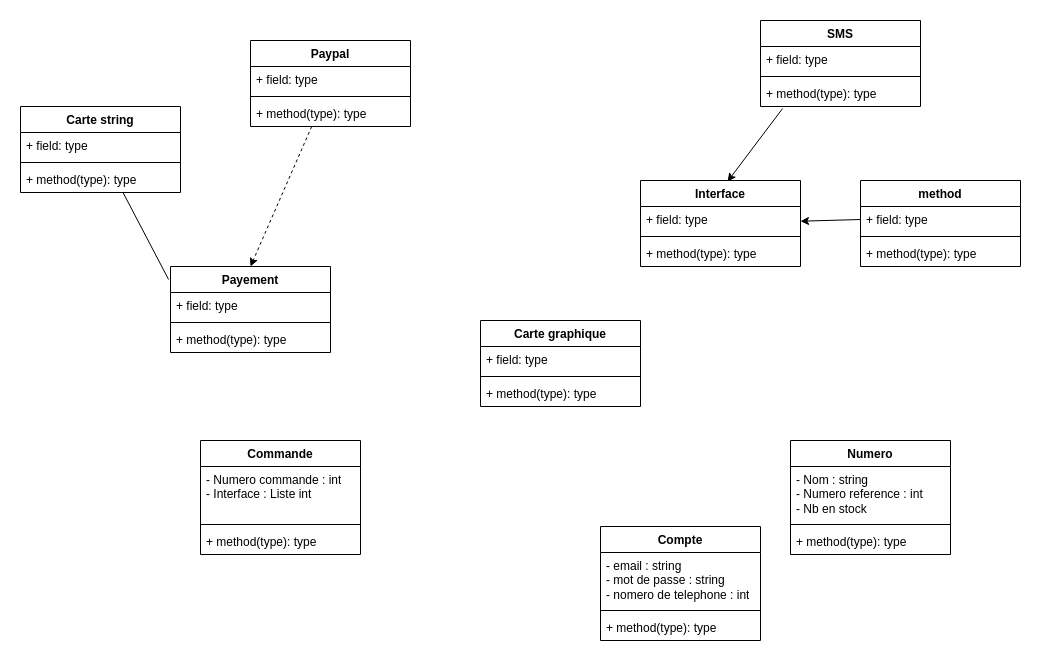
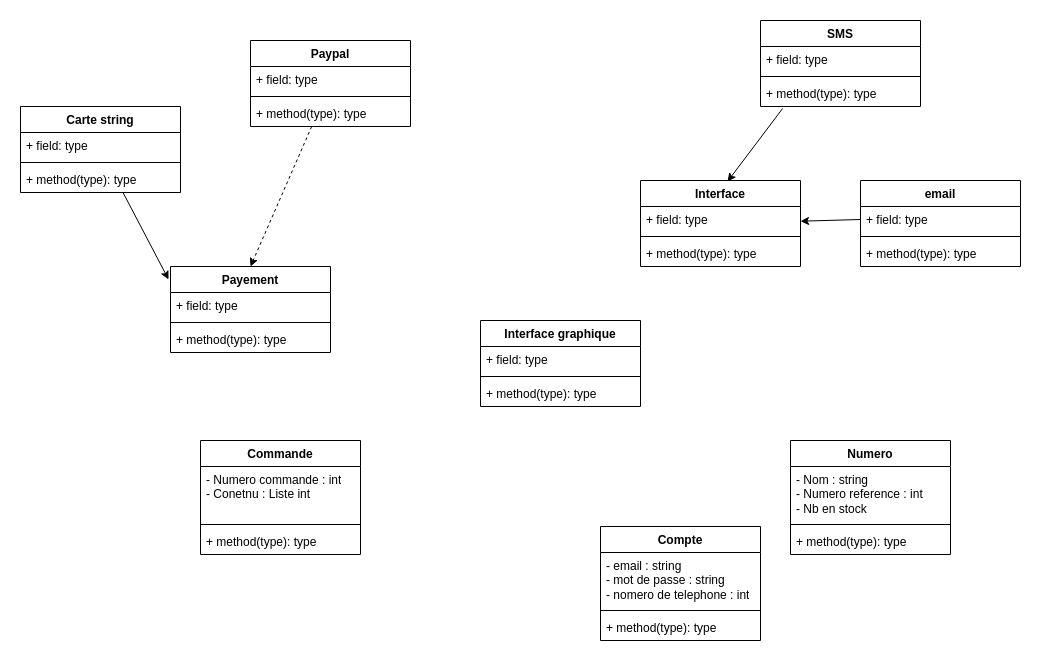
  <mxCell id="0" />
  <mxCell id="1" parent="0" />
- <mxCell id="2" value="Carte graphique" style="swimlane;fontStyle=1;align=center;verticalAlign=top;childLayout=stackLayout;horizontal=1;startSize=26;horizontalStack=0;resizeParent=1;resizeParentMax=0;resizeLast=0;collapsible=1;marginBottom=0;whiteSpace=wrap;html=1;" vertex="1" parent="1"><mxGeometry x="480" y="320" width="160" height="86" as="geometry" /></mxCell>
+ <mxCell id="2" value="Interface graphique" style="swimlane;fontStyle=1;align=center;verticalAlign=top;childLayout=stackLayout;horizontal=1;startSize=26;horizontalStack=0;resizeParent=1;resizeParentMax=0;resizeLast=0;collapsible=1;marginBottom=0;whiteSpace=wrap;html=1;" vertex="1" parent="1"><mxGeometry x="480" y="320" width="160" height="86" as="geometry" /></mxCell>
  <mxCell id="3" value="+ field: type" style="text;strokeColor=none;fillColor=none;align=left;verticalAlign=top;spacingLeft=4;spacingRight=4;overflow=hidden;rotatable=0;points=[[0,0.5],[1,0.5]];portConstraint=eastwest;whiteSpace=wrap;html=1;" vertex="1" parent="2"><mxGeometry y="26" width="160" height="26" as="geometry" /></mxCell>
  <mxCell id="4" value="" style="line;strokeWidth=1;fillColor=none;align=left;verticalAlign=middle;spacingTop=-1;spacingLeft=3;spacingRight=3;rotatable=0;labelPosition=right;points=[];portConstraint=eastwest;strokeColor=inherit;" vertex="1" parent="2"><mxGeometry y="52" width="160" height="8" as="geometry" /></mxCell>
  <mxCell id="5" value="+ method(type): type" style="text;strokeColor=none;fillColor=none;align=left;verticalAlign=top;spacingLeft=4;spacingRight=4;overflow=hidden;rotatable=0;points=[[0,0.5],[1,0.5]];portConstraint=eastwest;whiteSpace=wrap;html=1;" vertex="1" parent="2"><mxGeometry y="60" width="160" height="26" as="geometry" /></mxCell>
  <mxCell id="6" value="Payement" style="swimlane;fontStyle=1;align=center;verticalAlign=top;childLayout=stackLayout;horizontal=1;startSize=26;horizontalStack=0;resizeParent=1;resizeParentMax=0;resizeLast=0;collapsible=1;marginBottom=0;whiteSpace=wrap;html=1;" vertex="1" parent="1"><mxGeometry x="170" y="266" width="160" height="86" as="geometry" /></mxCell>
  <mxCell id="7" value="+ field: type" style="text;strokeColor=none;fillColor=none;align=left;verticalAlign=top;spacingLeft=4;spacingRight=4;overflow=hidden;rotatable=0;points=[[0,0.5],[1,0.5]];portConstraint=eastwest;whiteSpace=wrap;html=1;" vertex="1" parent="6"><mxGeometry y="26" width="160" height="26" as="geometry" /></mxCell>
  <mxCell id="8" value="" style="line;strokeWidth=1;fillColor=none;align=left;verticalAlign=middle;spacingTop=-1;spacingLeft=3;spacingRight=3;rotatable=0;labelPosition=right;points=[];portConstraint=eastwest;strokeColor=inherit;" vertex="1" parent="6"><mxGeometry y="52" width="160" height="8" as="geometry" /></mxCell>
  <mxCell id="9" value="+ method(type): type" style="text;strokeColor=none;fillColor=none;align=left;verticalAlign=top;spacingLeft=4;spacingRight=4;overflow=hidden;rotatable=0;points=[[0,0.5],[1,0.5]];portConstraint=eastwest;whiteSpace=wrap;html=1;" vertex="1" parent="6"><mxGeometry y="60" width="160" height="26" as="geometry" /></mxCell>
  <mxCell id="10" value="Interface" style="swimlane;fontStyle=1;align=center;verticalAlign=top;childLayout=stackLayout;horizontal=1;startSize=26;horizontalStack=0;resizeParent=1;resizeParentMax=0;resizeLast=0;collapsible=1;marginBottom=0;whiteSpace=wrap;html=1;" vertex="1" parent="1"><mxGeometry x="640" y="180" width="160" height="86" as="geometry" /></mxCell>
  <mxCell id="11" value="+ field: type" style="text;strokeColor=none;fillColor=none;align=left;verticalAlign=top;spacingLeft=4;spacingRight=4;overflow=hidden;rotatable=0;points=[[0,0.5],[1,0.5]];portConstraint=eastwest;whiteSpace=wrap;html=1;" vertex="1" parent="10"><mxGeometry y="26" width="160" height="26" as="geometry" /></mxCell>
  <mxCell id="12" value="" style="line;strokeWidth=1;fillColor=none;align=left;verticalAlign=middle;spacingTop=-1;spacingLeft=3;spacingRight=3;rotatable=0;labelPosition=right;points=[];portConstraint=eastwest;strokeColor=inherit;" vertex="1" parent="10"><mxGeometry y="52" width="160" height="8" as="geometry" /></mxCell>
  <mxCell id="13" value="+ method(type): type" style="text;strokeColor=none;fillColor=none;align=left;verticalAlign=top;spacingLeft=4;spacingRight=4;overflow=hidden;rotatable=0;points=[[0,0.5],[1,0.5]];portConstraint=eastwest;whiteSpace=wrap;html=1;" vertex="1" parent="10"><mxGeometry y="60" width="160" height="26" as="geometry" /></mxCell>
  <mxCell id="14" value="Commande" style="swimlane;fontStyle=1;align=center;verticalAlign=top;childLayout=stackLayout;horizontal=1;startSize=26;horizontalStack=0;resizeParent=1;resizeParentMax=0;resizeLast=0;collapsible=1;marginBottom=0;whiteSpace=wrap;html=1;" vertex="1" parent="1"><mxGeometry x="200" y="440" width="160" height="114" as="geometry" /></mxCell>
- <mxCell id="15" value="- Numero commande : int&lt;div&gt;- Interface : Liste int&lt;/div&gt;" style="text;strokeColor=none;fillColor=none;align=left;verticalAlign=top;spacingLeft=4;spacingRight=4;overflow=hidden;rotatable=0;points=[[0,0.5],[1,0.5]];portConstraint=eastwest;whiteSpace=wrap;html=1;" vertex="1" parent="14"><mxGeometry y="26" width="160" height="54" as="geometry" /></mxCell>
+ <mxCell id="15" value="- Numero commande : int&lt;div&gt;- Conetnu : Liste int&lt;/div&gt;" style="text;strokeColor=none;fillColor=none;align=left;verticalAlign=top;spacingLeft=4;spacingRight=4;overflow=hidden;rotatable=0;points=[[0,0.5],[1,0.5]];portConstraint=eastwest;whiteSpace=wrap;html=1;" vertex="1" parent="14"><mxGeometry y="26" width="160" height="54" as="geometry" /></mxCell>
  <mxCell id="16" value="" style="line;strokeWidth=1;fillColor=none;align=left;verticalAlign=middle;spacingTop=-1;spacingLeft=3;spacingRight=3;rotatable=0;labelPosition=right;points=[];portConstraint=eastwest;strokeColor=inherit;" vertex="1" parent="14"><mxGeometry y="80" width="160" height="8" as="geometry" /></mxCell>
  <mxCell id="17" value="+ method(type): type" style="text;strokeColor=none;fillColor=none;align=left;verticalAlign=top;spacingLeft=4;spacingRight=4;overflow=hidden;rotatable=0;points=[[0,0.5],[1,0.5]];portConstraint=eastwest;whiteSpace=wrap;html=1;" vertex="1" parent="14"><mxGeometry y="88" width="160" height="26" as="geometry" /></mxCell>
  <mxCell id="18" value="Compte" style="swimlane;fontStyle=1;align=center;verticalAlign=top;childLayout=stackLayout;horizontal=1;startSize=26;horizontalStack=0;resizeParent=1;resizeParentMax=0;resizeLast=0;collapsible=1;marginBottom=0;whiteSpace=wrap;html=1;" vertex="1" parent="1"><mxGeometry x="600" y="526" width="160" height="114" as="geometry" /></mxCell>
  <mxCell id="19" value="- email : string&lt;div&gt;- mot de passe : string&lt;/div&gt;&lt;div&gt;- nomero de telephone : int&lt;/div&gt;" style="text;strokeColor=none;fillColor=none;align=left;verticalAlign=top;spacingLeft=4;spacingRight=4;overflow=hidden;rotatable=0;points=[[0,0.5],[1,0.5]];portConstraint=eastwest;whiteSpace=wrap;html=1;" vertex="1" parent="18"><mxGeometry y="26" width="160" height="54" as="geometry" /></mxCell>
  <mxCell id="20" value="" style="line;strokeWidth=1;fillColor=none;align=left;verticalAlign=middle;spacingTop=-1;spacingLeft=3;spacingRight=3;rotatable=0;labelPosition=right;points=[];portConstraint=eastwest;strokeColor=inherit;" vertex="1" parent="18"><mxGeometry y="80" width="160" height="8" as="geometry" /></mxCell>
  <mxCell id="21" value="+ method(type): type" style="text;strokeColor=none;fillColor=none;align=left;verticalAlign=top;spacingLeft=4;spacingRight=4;overflow=hidden;rotatable=0;points=[[0,0.5],[1,0.5]];portConstraint=eastwest;whiteSpace=wrap;html=1;" vertex="1" parent="18"><mxGeometry y="88" width="160" height="26" as="geometry" /></mxCell>
  <mxCell id="22" value="Numero&lt;div&gt;&lt;br&gt;&lt;/div&gt;" style="swimlane;fontStyle=1;align=center;verticalAlign=top;childLayout=stackLayout;horizontal=1;startSize=26;horizontalStack=0;resizeParent=1;resizeParentMax=0;resizeLast=0;collapsible=1;marginBottom=0;whiteSpace=wrap;html=1;" vertex="1" parent="1"><mxGeometry x="790" y="440" width="160" height="114" as="geometry" /></mxCell>
  <mxCell id="23" value="- Nom : string&lt;div&gt;- Numero reference : int&lt;/div&gt;&lt;div&gt;- Nb en stock&lt;/div&gt;" style="text;strokeColor=none;fillColor=none;align=left;verticalAlign=top;spacingLeft=4;spacingRight=4;overflow=hidden;rotatable=0;points=[[0,0.5],[1,0.5]];portConstraint=eastwest;whiteSpace=wrap;html=1;" vertex="1" parent="22"><mxGeometry y="26" width="160" height="54" as="geometry" /></mxCell>
  <mxCell id="24" value="" style="line;strokeWidth=1;fillColor=none;align=left;verticalAlign=middle;spacingTop=-1;spacingLeft=3;spacingRight=3;rotatable=0;labelPosition=right;points=[];portConstraint=eastwest;strokeColor=inherit;" vertex="1" parent="22"><mxGeometry y="80" width="160" height="8" as="geometry" /></mxCell>
  <mxCell id="25" value="+ method(type): type" style="text;strokeColor=none;fillColor=none;align=left;verticalAlign=top;spacingLeft=4;spacingRight=4;overflow=hidden;rotatable=0;points=[[0,0.5],[1,0.5]];portConstraint=eastwest;whiteSpace=wrap;html=1;" vertex="1" parent="22"><mxGeometry y="88" width="160" height="26" as="geometry" /></mxCell>
  <mxCell id="26" value="SMS" style="swimlane;fontStyle=1;align=center;verticalAlign=top;childLayout=stackLayout;horizontal=1;startSize=26;horizontalStack=0;resizeParent=1;resizeParentMax=0;resizeLast=0;collapsible=1;marginBottom=0;whiteSpace=wrap;html=1;" vertex="1" parent="1"><mxGeometry x="760" y="20" width="160" height="86" as="geometry" /></mxCell>
  <mxCell id="27" value="+ field: type" style="text;strokeColor=none;fillColor=none;align=left;verticalAlign=top;spacingLeft=4;spacingRight=4;overflow=hidden;rotatable=0;points=[[0,0.5],[1,0.5]];portConstraint=eastwest;whiteSpace=wrap;html=1;" vertex="1" parent="26"><mxGeometry y="26" width="160" height="26" as="geometry" /></mxCell>
  <mxCell id="28" value="" style="line;strokeWidth=1;fillColor=none;align=left;verticalAlign=middle;spacingTop=-1;spacingLeft=3;spacingRight=3;rotatable=0;labelPosition=right;points=[];portConstraint=eastwest;strokeColor=inherit;" vertex="1" parent="26"><mxGeometry y="52" width="160" height="8" as="geometry" /></mxCell>
  <mxCell id="29" value="+ method(type): type" style="text;strokeColor=none;fillColor=none;align=left;verticalAlign=top;spacingLeft=4;spacingRight=4;overflow=hidden;rotatable=0;points=[[0,0.5],[1,0.5]];portConstraint=eastwest;whiteSpace=wrap;html=1;" vertex="1" parent="26"><mxGeometry y="60" width="160" height="26" as="geometry" /></mxCell>
- <mxCell id="30" value="method" style="swimlane;fontStyle=1;align=center;verticalAlign=top;childLayout=stackLayout;horizontal=1;startSize=26;horizontalStack=0;resizeParent=1;resizeParentMax=0;resizeLast=0;collapsible=1;marginBottom=0;whiteSpace=wrap;html=1;" vertex="1" parent="1"><mxGeometry x="860" y="180" width="160" height="86" as="geometry" /></mxCell>
+ <mxCell id="30" value="email" style="swimlane;fontStyle=1;align=center;verticalAlign=top;childLayout=stackLayout;horizontal=1;startSize=26;horizontalStack=0;resizeParent=1;resizeParentMax=0;resizeLast=0;collapsible=1;marginBottom=0;whiteSpace=wrap;html=1;" vertex="1" parent="1"><mxGeometry x="860" y="180" width="160" height="86" as="geometry" /></mxCell>
  <mxCell id="31" value="+ field: type" style="text;strokeColor=none;fillColor=none;align=left;verticalAlign=top;spacingLeft=4;spacingRight=4;overflow=hidden;rotatable=0;points=[[0,0.5],[1,0.5]];portConstraint=eastwest;whiteSpace=wrap;html=1;" vertex="1" parent="30"><mxGeometry y="26" width="160" height="26" as="geometry" /></mxCell>
  <mxCell id="32" value="" style="line;strokeWidth=1;fillColor=none;align=left;verticalAlign=middle;spacingTop=-1;spacingLeft=3;spacingRight=3;rotatable=0;labelPosition=right;points=[];portConstraint=eastwest;strokeColor=inherit;" vertex="1" parent="30"><mxGeometry y="52" width="160" height="8" as="geometry" /></mxCell>
  <mxCell id="33" value="+ method(type): type" style="text;strokeColor=none;fillColor=none;align=left;verticalAlign=top;spacingLeft=4;spacingRight=4;overflow=hidden;rotatable=0;points=[[0,0.5],[1,0.5]];portConstraint=eastwest;whiteSpace=wrap;html=1;" vertex="1" parent="30"><mxGeometry y="60" width="160" height="26" as="geometry" /></mxCell>
  <mxCell id="34" value="" style="endArrow=classic;html=1;rounded=0;entryX=0.544;entryY=0.012;entryDx=0;entryDy=0;entryPerimeter=0;exitX=0.138;exitY=1.077;exitDx=0;exitDy=0;exitPerimeter=0;" edge="1" parent="1" source="29" target="10"><mxGeometry width="50" height="50" relative="1" as="geometry"><mxPoint x="530" y="410" as="sourcePoint" /><mxPoint x="580" y="360" as="targetPoint" /></mxGeometry></mxCell>
  <mxCell id="35" value="" style="endArrow=classic;html=1;rounded=0;exitX=0;exitY=0.5;exitDx=0;exitDy=0;" edge="1" parent="1" source="31" target="10"><mxGeometry width="50" height="50" relative="1" as="geometry"><mxPoint x="530" y="410" as="sourcePoint" /><mxPoint x="580" y="360" as="targetPoint" /></mxGeometry></mxCell>
  <mxCell id="36" value="Paypal&lt;div&gt;&lt;br&gt;&lt;/div&gt;" style="swimlane;fontStyle=1;align=center;verticalAlign=top;childLayout=stackLayout;horizontal=1;startSize=26;horizontalStack=0;resizeParent=1;resizeParentMax=0;resizeLast=0;collapsible=1;marginBottom=0;whiteSpace=wrap;html=1;" vertex="1" parent="1"><mxGeometry x="250" y="40" width="160" height="86" as="geometry" /></mxCell>
  <mxCell id="37" value="+ field: type" style="text;strokeColor=none;fillColor=none;align=left;verticalAlign=top;spacingLeft=4;spacingRight=4;overflow=hidden;rotatable=0;points=[[0,0.5],[1,0.5]];portConstraint=eastwest;whiteSpace=wrap;html=1;" vertex="1" parent="36"><mxGeometry y="26" width="160" height="26" as="geometry" /></mxCell>
  <mxCell id="38" value="" style="line;strokeWidth=1;fillColor=none;align=left;verticalAlign=middle;spacingTop=-1;spacingLeft=3;spacingRight=3;rotatable=0;labelPosition=right;points=[];portConstraint=eastwest;strokeColor=inherit;" vertex="1" parent="36"><mxGeometry y="52" width="160" height="8" as="geometry" /></mxCell>
  <mxCell id="39" value="+ method(type): type" style="text;strokeColor=none;fillColor=none;align=left;verticalAlign=top;spacingLeft=4;spacingRight=4;overflow=hidden;rotatable=0;points=[[0,0.5],[1,0.5]];portConstraint=eastwest;whiteSpace=wrap;html=1;" vertex="1" parent="36"><mxGeometry y="60" width="160" height="26" as="geometry" /></mxCell>
  <mxCell id="40" value="" style="endArrow=classic;html=1;rounded=0;entryX=0.5;entryY=0;entryDx=0;entryDy=0;dashed=1;" edge="1" parent="1" source="36" target="6"><mxGeometry width="50" height="50" relative="1" as="geometry"><mxPoint x="530" y="410" as="sourcePoint" /><mxPoint x="580" y="360" as="targetPoint" /></mxGeometry></mxCell>
  <mxCell id="41" value="Carte string&lt;div&gt;&lt;br&gt;&lt;/div&gt;" style="swimlane;fontStyle=1;align=center;verticalAlign=top;childLayout=stackLayout;horizontal=1;startSize=26;horizontalStack=0;resizeParent=1;resizeParentMax=0;resizeLast=0;collapsible=1;marginBottom=0;whiteSpace=wrap;html=1;" vertex="1" parent="1"><mxGeometry x="20" y="106" width="160" height="86" as="geometry" /></mxCell>
  <mxCell id="42" value="+ field: type" style="text;strokeColor=none;fillColor=none;align=left;verticalAlign=top;spacingLeft=4;spacingRight=4;overflow=hidden;rotatable=0;points=[[0,0.5],[1,0.5]];portConstraint=eastwest;whiteSpace=wrap;html=1;" vertex="1" parent="41"><mxGeometry y="26" width="160" height="26" as="geometry" /></mxCell>
  <mxCell id="43" value="" style="line;strokeWidth=1;fillColor=none;align=left;verticalAlign=middle;spacingTop=-1;spacingLeft=3;spacingRight=3;rotatable=0;labelPosition=right;points=[];portConstraint=eastwest;strokeColor=inherit;" vertex="1" parent="41"><mxGeometry y="52" width="160" height="8" as="geometry" /></mxCell>
  <mxCell id="44" value="+ method(type): type" style="text;strokeColor=none;fillColor=none;align=left;verticalAlign=top;spacingLeft=4;spacingRight=4;overflow=hidden;rotatable=0;points=[[0,0.5],[1,0.5]];portConstraint=eastwest;whiteSpace=wrap;html=1;" vertex="1" parent="41"><mxGeometry y="60" width="160" height="26" as="geometry" /></mxCell>
- <mxCell id="45" value="" style="endArrow=none;html=1;rounded=0;entryX=-0.012;entryY=0.151;entryDx=0;entryDy=0;entryPerimeter=0;" edge="1" parent="1" source="41" target="6"><mxGeometry width="50" height="50" relative="1" as="geometry"><mxPoint x="530" y="410" as="sourcePoint" /><mxPoint x="580" y="360" as="targetPoint" /></mxGeometry></mxCell>
+ <mxCell id="45" value="" style="endArrow=classic;html=1;rounded=0;entryX=-0.012;entryY=0.151;entryDx=0;entryDy=0;entryPerimeter=0;" edge="1" parent="1" source="41" target="6"><mxGeometry width="50" height="50" relative="1" as="geometry"><mxPoint x="530" y="410" as="sourcePoint" /><mxPoint x="580" y="360" as="targetPoint" /></mxGeometry></mxCell>
